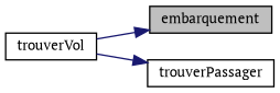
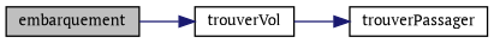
  digraph {
    fontname="PT Serif"
    rankdir=LR
    node [color=black fillcolor=white fontname="PT Serif" fontsize=10 shape=record style=filled]
    edge [color=midnightblue fontname="PT Serif" fontsize=10 labelfontname=Helvetica labelfontsize=10 style=solid]
    n1 [fillcolor=grey75 fontcolor=black height=0.2 label=embarquement width=0.4]
    n2 [height=0.2 label=trouverVol width=0.4]
    n3 [height=0.2 label=trouverPassager width=0.4]
-   n2 -> n1
+   n1 -> n2
    n2 -> n3
  }
